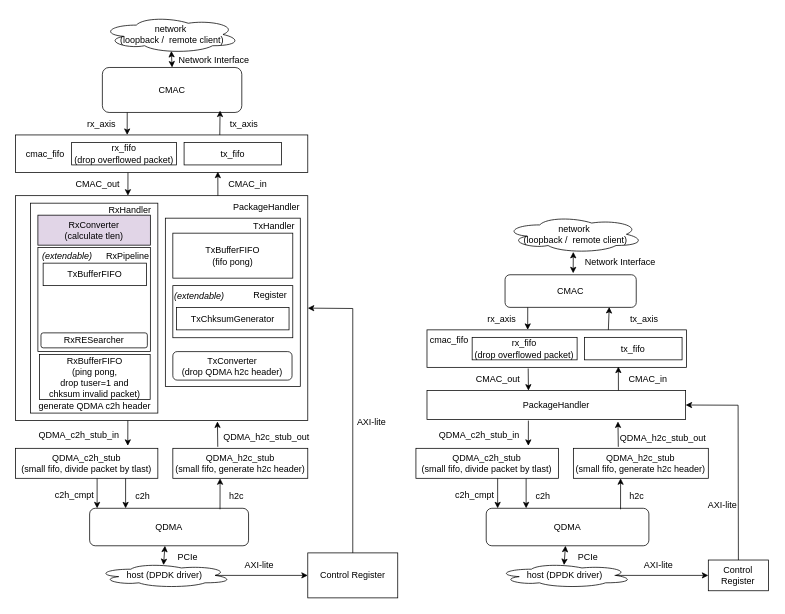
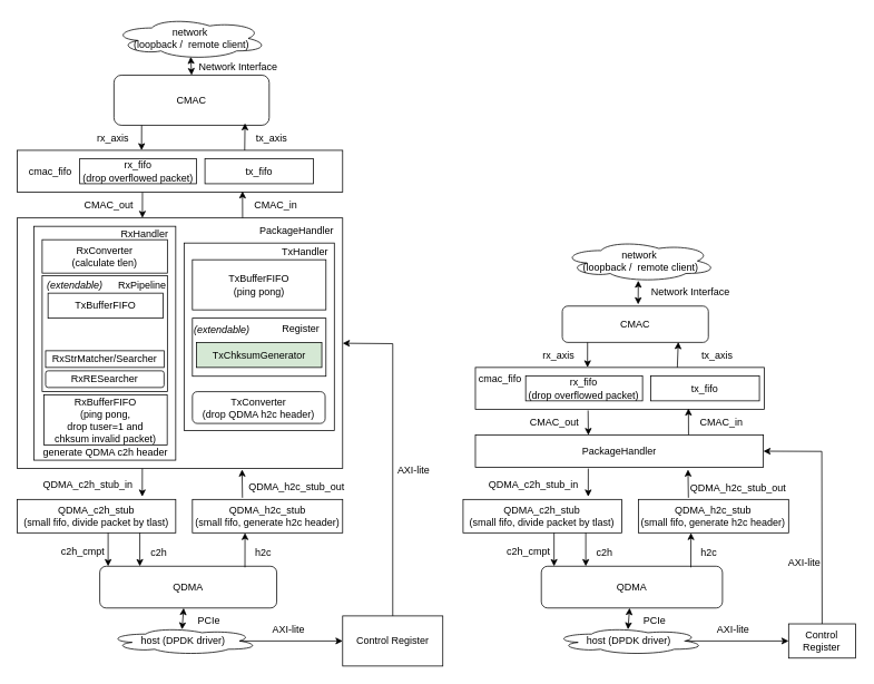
  <mxCell id="0" />
  <mxCell id="1" parent="0" />
  <mxCell id="2" value="" style="rounded=0;whiteSpace=wrap;html=1;" parent="1" vertex="1"><mxGeometry x="20" y="260.5" width="390" height="300" as="geometry" /></mxCell>
  <mxCell id="3" value="CMAC" style="rounded=1;whiteSpace=wrap;html=1;" parent="1" vertex="1"><mxGeometry x="136" y="89.5" width="186" height="60" as="geometry" /></mxCell>
  <mxCell id="4" value="QDMA" style="rounded=1;whiteSpace=wrap;html=1;" parent="1" vertex="1"><mxGeometry x="119" y="677.5" width="212" height="50" as="geometry" /></mxCell>
  <mxCell id="5" value="" style="endArrow=classic;html=1;rounded=0;exitX=0.699;exitY=0.04;exitDx=0;exitDy=0;exitPerimeter=0;" parent="1" source="21" edge="1"><mxGeometry width="50" height="50" relative="1" as="geometry"><mxPoint x="293" y="259.5" as="sourcePoint" /><mxPoint x="293" y="147" as="targetPoint" /><Array as="points" /></mxGeometry></mxCell>
  <mxCell id="6" value="" style="endArrow=classic;html=1;rounded=0;entryX=0.789;entryY=-0.083;entryDx=0;entryDy=0;entryPerimeter=0;" parent="1" target="29" edge="1"><mxGeometry width="50" height="50" relative="1" as="geometry"><mxPoint x="170" y="560.5" as="sourcePoint" /><mxPoint x="168" y="550.5" as="targetPoint" /></mxGeometry></mxCell>
  <mxCell id="7" value="" style="endArrow=classic;html=1;rounded=0;exitX=0.333;exitY=-0.05;exitDx=0;exitDy=0;exitPerimeter=0;entryX=0.691;entryY=1.004;entryDx=0;entryDy=0;entryPerimeter=0;" parent="1" source="30" target="2" edge="1"><mxGeometry width="50" height="50" relative="1" as="geometry"><mxPoint x="293" y="550.5" as="sourcePoint" /><mxPoint x="293" y="510.5" as="targetPoint" /></mxGeometry></mxCell>
  <mxCell id="8" value="CMAC_in" style="text;html=1;strokeColor=none;fillColor=none;align=center;verticalAlign=middle;whiteSpace=wrap;rounded=0;" parent="1" vertex="1"><mxGeometry x="300" y="230.5" width="60" height="30" as="geometry" /></mxCell>
  <mxCell id="9" value="CMAC_out" style="text;html=1;strokeColor=none;fillColor=none;align=center;verticalAlign=middle;whiteSpace=wrap;rounded=0;" parent="1" vertex="1"><mxGeometry x="100" y="230.5" width="60" height="30" as="geometry" /></mxCell>
  <mxCell id="10" value="QDMA_c2h_stub_in" style="text;html=1;strokeColor=none;fillColor=none;align=center;verticalAlign=middle;whiteSpace=wrap;rounded=0;" parent="1" vertex="1"><mxGeometry x="50" y="564.5" width="110" height="30" as="geometry" /></mxCell>
  <mxCell id="11" value="QDMA_h2c_stub_out" style="text;html=1;strokeColor=none;fillColor=none;align=center;verticalAlign=middle;whiteSpace=wrap;rounded=0;" parent="1" vertex="1"><mxGeometry x="295" y="567.5" width="120" height="30" as="geometry" /></mxCell>
  <mxCell id="12" value="" style="endArrow=classic;html=1;rounded=0;exitX=0.385;exitY=1;exitDx=0;exitDy=0;entryX=0.649;entryY=-0.003;entryDx=0;entryDy=0;entryPerimeter=0;exitPerimeter=0;" parent="1" source="21" edge="1"><mxGeometry width="50" height="50" relative="1" as="geometry"><mxPoint x="170" y="211.25" as="sourcePoint" /><mxPoint x="170.08" y="260.5" as="targetPoint" /></mxGeometry></mxCell>
  <mxCell id="13" value="PackageHandler" style="text;html=1;strokeColor=none;fillColor=none;align=center;verticalAlign=middle;whiteSpace=wrap;rounded=0;" parent="1" vertex="1"><mxGeometry x="275" y="260.5" width="160" height="30" as="geometry" /></mxCell>
  <mxCell id="14" value="" style="rounded=0;whiteSpace=wrap;html=1;" parent="1" vertex="1"><mxGeometry x="40" y="270.5" width="170" height="280" as="geometry" /></mxCell>
  <mxCell id="15" value="" style="rounded=0;whiteSpace=wrap;html=1;" parent="1" vertex="1"><mxGeometry x="220" y="290.5" width="180" height="224.5" as="geometry" /></mxCell>
  <mxCell id="16" value="RxHandler" style="text;html=1;strokeColor=none;fillColor=none;align=center;verticalAlign=middle;whiteSpace=wrap;rounded=0;" parent="1" vertex="1"><mxGeometry x="143" y="264.5" width="60" height="30" as="geometry" /></mxCell>
  <mxCell id="17" value="TxHandler" style="text;html=1;strokeColor=none;fillColor=none;align=center;verticalAlign=middle;whiteSpace=wrap;rounded=0;" parent="1" vertex="1"><mxGeometry x="335" y="286.5" width="60" height="30" as="geometry" /></mxCell>
  <mxCell id="18" value="RxBufferFIFO&lt;br&gt;(ping pong,&lt;br&gt;drop tuser=1 and &lt;br&gt;chksum invalid packet)" style="rounded=0;whiteSpace=wrap;html=1;" parent="1" vertex="1"><mxGeometry x="52.25" y="472.5" width="147.5" height="60" as="geometry" /></mxCell>
- <mxCell id="19" value="TxBufferFIFO&lt;br&gt;(fifo pong)" style="rounded=0;whiteSpace=wrap;html=1;" parent="1" vertex="1"><mxGeometry x="230" y="310.5" width="160" height="60" as="geometry" /></mxCell>
+ <mxCell id="19" value="TxBufferFIFO&lt;br&gt;(ping pong)" style="rounded=0;whiteSpace=wrap;html=1;" parent="1" vertex="1"><mxGeometry x="230" y="310.5" width="160" height="60" as="geometry" /></mxCell>
  <mxCell id="20" value="generate QDMA c2h header" style="text;html=1;strokeColor=none;fillColor=none;align=center;verticalAlign=middle;whiteSpace=wrap;rounded=0;" parent="1" vertex="1"><mxGeometry x="49.25" y="530.5" width="153.75" height="20" as="geometry" /></mxCell>
  <mxCell id="21" value="" style="rounded=0;whiteSpace=wrap;html=1;" parent="1" vertex="1"><mxGeometry x="20" y="179.5" width="390" height="50" as="geometry" /></mxCell>
  <mxCell id="22" value="" style="endArrow=classic;html=1;rounded=0;entryX=0.75;entryY=1;entryDx=0;entryDy=0;exitX=0.699;exitY=0.04;exitDx=0;exitDy=0;exitPerimeter=0;" parent="1" edge="1"><mxGeometry width="50" height="50" relative="1" as="geometry"><mxPoint x="290.11" y="260.5" as="sourcePoint" /><mxPoint x="290" y="228.5" as="targetPoint" /><Array as="points" /></mxGeometry></mxCell>
  <mxCell id="23" value="" style="endArrow=classic;html=1;rounded=0;exitX=0.385;exitY=1;exitDx=0;exitDy=0;entryX=0.649;entryY=-0.003;entryDx=0;entryDy=0;entryPerimeter=0;exitPerimeter=0;" parent="1" edge="1"><mxGeometry width="50" height="50" relative="1" as="geometry"><mxPoint x="169.15" y="149.5" as="sourcePoint" /><mxPoint x="169.08" y="179.5" as="targetPoint" /></mxGeometry></mxCell>
  <mxCell id="24" value="rx_axis" style="text;html=1;strokeColor=none;fillColor=none;align=center;verticalAlign=middle;whiteSpace=wrap;rounded=0;" parent="1" vertex="1"><mxGeometry x="105" y="149.5" width="60" height="30" as="geometry" /></mxCell>
  <mxCell id="25" value="tx_axis" style="text;html=1;strokeColor=none;fillColor=none;align=center;verticalAlign=middle;whiteSpace=wrap;rounded=0;" parent="1" vertex="1"><mxGeometry x="295" y="149.5" width="60" height="30" as="geometry" /></mxCell>
  <mxCell id="26" value="tx_fifo" style="rounded=0;whiteSpace=wrap;html=1;" parent="1" vertex="1"><mxGeometry x="245" y="189.5" width="130" height="30" as="geometry" /></mxCell>
  <mxCell id="27" value="rx_fifo&lt;br&gt;(drop overflowed packet)" style="rounded=0;whiteSpace=wrap;html=1;" parent="1" vertex="1"><mxGeometry x="95" y="189.5" width="140" height="30" as="geometry" /></mxCell>
  <mxCell id="28" value="cmac_fifo" style="text;html=1;strokeColor=none;fillColor=none;align=center;verticalAlign=middle;whiteSpace=wrap;rounded=0;" parent="1" vertex="1"><mxGeometry x="30" y="189.5" width="60" height="30" as="geometry" /></mxCell>
  <mxCell id="29" value="QDMA_c2h_stub&lt;br&gt;(small fifo, divide packet by tlast)" style="rounded=0;whiteSpace=wrap;html=1;" parent="1" vertex="1"><mxGeometry x="20" y="597.5" width="190" height="40" as="geometry" /></mxCell>
  <mxCell id="30" value="QDMA_h2c_stub&lt;br&gt;(small fifo, generate h2c header)" style="rounded=0;whiteSpace=wrap;html=1;" parent="1" vertex="1"><mxGeometry x="230" y="597.5" width="180" height="40" as="geometry" /></mxCell>
  <mxCell id="31" value="" style="endArrow=classic;html=1;rounded=0;exitX=0.581;exitY=1;exitDx=0;exitDy=0;exitPerimeter=0;" parent="1" edge="1"><mxGeometry width="50" height="50" relative="1" as="geometry"><mxPoint x="167.005" y="637.5" as="sourcePoint" /><mxPoint x="167" y="677.5" as="targetPoint" /></mxGeometry></mxCell>
  <mxCell id="32" value="" style="endArrow=classic;html=1;rounded=0;exitX=0.274;exitY=0.027;exitDx=0;exitDy=0;exitPerimeter=0;" parent="1" edge="1"><mxGeometry width="50" height="50" relative="1" as="geometry"><mxPoint x="292.94" y="678.85" as="sourcePoint" /><mxPoint x="293" y="637.5" as="targetPoint" /></mxGeometry></mxCell>
  <mxCell id="33" value="" style="endArrow=classic;html=1;rounded=0;exitX=0.581;exitY=1;exitDx=0;exitDy=0;exitPerimeter=0;" parent="1" edge="1"><mxGeometry width="50" height="50" relative="1" as="geometry"><mxPoint x="129.005" y="637.5" as="sourcePoint" /><mxPoint x="129" y="677.5" as="targetPoint" /></mxGeometry></mxCell>
  <mxCell id="34" value="h2c" style="text;html=1;strokeColor=none;fillColor=none;align=center;verticalAlign=middle;whiteSpace=wrap;rounded=0;" parent="1" vertex="1"><mxGeometry x="285" y="645.5" width="60" height="30" as="geometry" /></mxCell>
  <mxCell id="35" value="c2h" style="text;html=1;strokeColor=none;fillColor=none;align=center;verticalAlign=middle;whiteSpace=wrap;rounded=0;" parent="1" vertex="1"><mxGeometry x="160" y="645.5" width="60" height="30" as="geometry" /></mxCell>
  <mxCell id="36" value="c2h_cmpt" style="text;html=1;strokeColor=none;fillColor=none;align=center;verticalAlign=middle;whiteSpace=wrap;rounded=0;" parent="1" vertex="1"><mxGeometry x="69" y="644.5" width="60" height="30" as="geometry" /></mxCell>
  <mxCell id="37" value="" style="endArrow=classic;startArrow=classic;html=1;rounded=0;exitX=0.5;exitY=0;exitDx=0;exitDy=0;entryX=0.475;entryY=0.95;entryDx=0;entryDy=0;entryPerimeter=0;" parent="1" source="3" edge="1"><mxGeometry width="50" height="50" relative="1" as="geometry"><mxPoint x="200" y="89.5" as="sourcePoint" /><mxPoint x="228" y="67.5" as="targetPoint" /></mxGeometry></mxCell>
  <mxCell id="38" value="network&lt;br&gt;&amp;nbsp;(loopback /&amp;nbsp; remote client)" style="ellipse;shape=cloud;whiteSpace=wrap;html=1;" parent="1" vertex="1"><mxGeometry x="135" y="20.5" width="185" height="50" as="geometry" /></mxCell>
  <mxCell id="39" value="host (DPDK driver)" style="ellipse;shape=cloud;whiteSpace=wrap;html=1;" parent="1" vertex="1"><mxGeometry x="129" y="750.5" width="180" height="33" as="geometry" /></mxCell>
  <mxCell id="40" value="" style="endArrow=classic;startArrow=classic;html=1;rounded=0;exitX=0.492;exitY=0.083;exitDx=0;exitDy=0;exitPerimeter=0;" parent="1" source="39" edge="1"><mxGeometry width="50" height="50" relative="1" as="geometry"><mxPoint x="220" y="747.5" as="sourcePoint" /><mxPoint x="219.5" y="727.5" as="targetPoint" /></mxGeometry></mxCell>
  <mxCell id="41" value="" style="rounded=0;whiteSpace=wrap;html=1;" parent="1" vertex="1"><mxGeometry x="50" y="329.5" width="150" height="139" as="geometry" /></mxCell>
- <mxCell id="42" value="RxConverter&lt;br&gt;(calculate tlen)" style="rounded=0;whiteSpace=wrap;html=1;fillColor=#e1d5e7;" parent="1" vertex="1"><mxGeometry x="50" y="286.5" width="150" height="40" as="geometry" /></mxCell>
+ <mxCell id="42" value="RxConverter&lt;br&gt;(calculate tlen)" style="rounded=0;whiteSpace=wrap;html=1;" parent="1" vertex="1"><mxGeometry x="50" y="286.5" width="150" height="40" as="geometry" /></mxCell>
  <mxCell id="43" value="" style="rounded=0;whiteSpace=wrap;html=1;" parent="1" vertex="1"><mxGeometry x="230" y="380.5" width="160" height="69.5" as="geometry" /></mxCell>
  <mxCell id="44" value="RxPipeline" style="text;html=1;strokeColor=none;fillColor=none;align=center;verticalAlign=middle;whiteSpace=wrap;rounded=0;" parent="1" vertex="1"><mxGeometry x="140" y="326.5" width="60" height="30" as="geometry" /></mxCell>
  <mxCell id="45" value="Register" style="text;html=1;strokeColor=none;fillColor=none;align=center;verticalAlign=middle;whiteSpace=wrap;rounded=0;" parent="1" vertex="1"><mxGeometry x="330" y="378" width="60" height="30" as="geometry" /></mxCell>
- <mxCell id="46" value="TxChksumGenerator" style="rounded=0;whiteSpace=wrap;html=1;" parent="1" vertex="1"><mxGeometry x="235" y="409.5" width="150" height="30" as="geometry" /></mxCell>
+ <mxCell id="46" value="TxChksumGenerator" style="rounded=0;whiteSpace=wrap;html=1;fillColor=#d5e8d4;" parent="1" vertex="1"><mxGeometry x="235" y="409.5" width="150" height="30" as="geometry" /></mxCell>
  <mxCell id="47" value="TxBufferFIFO" style="rounded=0;whiteSpace=wrap;html=1;" parent="1" vertex="1"><mxGeometry x="57" y="350.5" width="138" height="30" as="geometry" /></mxCell>
+ <mxCell id="48" value="RxStrMatcher/Searcher" style="rounded=0;whiteSpace=wrap;html=1;" parent="1" vertex="1"><mxGeometry x="54.12" y="419.5" width="141.88" height="20" as="geometry" /></mxCell>
  <mxCell id="49" value="PCIe" style="text;html=1;strokeColor=none;fillColor=none;align=center;verticalAlign=middle;whiteSpace=wrap;rounded=0;" parent="1" vertex="1"><mxGeometry x="220" y="727.5" width="60" height="30" as="geometry" /></mxCell>
  <mxCell id="50" value="Network Interface" style="text;html=1;strokeColor=none;fillColor=none;align=center;verticalAlign=middle;whiteSpace=wrap;rounded=0;" parent="1" vertex="1"><mxGeometry x="235" y="70.5" width="100" height="19" as="geometry" /></mxCell>
  <mxCell id="51" value="&lt;i&gt;(extendable)&lt;/i&gt;" style="text;whiteSpace=wrap;html=1;" parent="1" vertex="1"><mxGeometry x="54" y="326.5" width="90" height="40" as="geometry" /></mxCell>
  <mxCell id="52" value="&lt;i&gt;(extendable)&lt;/i&gt;" style="text;whiteSpace=wrap;html=1;" parent="1" vertex="1"><mxGeometry x="230" y="380.5" width="90" height="40" as="geometry" /></mxCell>
  <mxCell id="53" value="RxRESearcher" style="whiteSpace=wrap;html=1;rounded=1;" parent="1" vertex="1"><mxGeometry x="54.12" y="443.5" width="141.88" height="20" as="geometry" /></mxCell>
  <mxCell id="54" value="CMAC" style="rounded=1;whiteSpace=wrap;html=1;" parent="1" vertex="1"><mxGeometry x="673.13" y="366" width="175" height="43.5" as="geometry" /></mxCell>
  <mxCell id="55" value="QDMA" style="rounded=1;whiteSpace=wrap;html=1;" parent="1" vertex="1"><mxGeometry x="648" y="677.5" width="217" height="50" as="geometry" /></mxCell>
  <mxCell id="56" value="" style="endArrow=classic;html=1;rounded=0;entryX=0.794;entryY=0.989;entryDx=0;entryDy=0;exitX=0.699;exitY=0.04;exitDx=0;exitDy=0;exitPerimeter=0;entryPerimeter=0;" parent="1" source="63" target="54" edge="1"><mxGeometry width="50" height="50" relative="1" as="geometry"><mxPoint x="827.25" y="519.5" as="sourcePoint" /><mxPoint x="514.25" y="499.5" as="targetPoint" /><Array as="points" /></mxGeometry></mxCell>
  <mxCell id="57" value="" style="endArrow=classic;html=1;rounded=0;entryX=0.789;entryY=-0.083;entryDx=0;entryDy=0;entryPerimeter=0;" parent="1" target="71" edge="1"><mxGeometry width="50" height="50" relative="1" as="geometry"><mxPoint x="704.25" y="560.5" as="sourcePoint" /><mxPoint x="702.25" y="550.5" as="targetPoint" /></mxGeometry></mxCell>
  <mxCell id="58" value="" style="endArrow=classic;html=1;rounded=0;exitX=0.333;exitY=-0.05;exitDx=0;exitDy=0;exitPerimeter=0;entryX=0.691;entryY=1.004;entryDx=0;entryDy=0;entryPerimeter=0;" parent="1" source="72" edge="1"><mxGeometry width="50" height="50" relative="1" as="geometry"><mxPoint x="827.25" y="550.5" as="sourcePoint" /><mxPoint x="823.74" y="561.7" as="targetPoint" /></mxGeometry></mxCell>
  <mxCell id="59" value="CMAC_in" style="text;html=1;strokeColor=none;fillColor=none;align=center;verticalAlign=middle;whiteSpace=wrap;rounded=0;" parent="1" vertex="1"><mxGeometry x="834.25" y="490.5" width="60" height="30" as="geometry" /></mxCell>
  <mxCell id="60" value="CMAC_out" style="text;html=1;strokeColor=none;fillColor=none;align=center;verticalAlign=middle;whiteSpace=wrap;rounded=0;" parent="1" vertex="1"><mxGeometry x="634.25" y="490.5" width="60" height="30" as="geometry" /></mxCell>
  <mxCell id="61" value="QDMA_c2h_stub_in" style="text;html=1;strokeColor=none;fillColor=none;align=center;verticalAlign=middle;whiteSpace=wrap;rounded=0;" parent="1" vertex="1"><mxGeometry x="584.25" y="564.5" width="110" height="30" as="geometry" /></mxCell>
  <mxCell id="62" value="" style="endArrow=classic;html=1;rounded=0;entryX=0.649;entryY=-0.003;entryDx=0;entryDy=0;entryPerimeter=0;" parent="1" edge="1"><mxGeometry width="50" height="50" relative="1" as="geometry"><mxPoint x="704" y="491" as="sourcePoint" /><mxPoint x="704.33" y="520.5" as="targetPoint" /></mxGeometry></mxCell>
  <mxCell id="63" value="" style="rounded=0;whiteSpace=wrap;html=1;" parent="1" vertex="1"><mxGeometry x="569" y="439.5" width="346" height="50" as="geometry" /></mxCell>
  <mxCell id="64" value="" style="endArrow=classic;html=1;rounded=0;entryX=0.75;entryY=1;entryDx=0;entryDy=0;exitX=0.699;exitY=0.04;exitDx=0;exitDy=0;exitPerimeter=0;" parent="1" edge="1"><mxGeometry width="50" height="50" relative="1" as="geometry"><mxPoint x="824.36" y="520.5" as="sourcePoint" /><mxPoint x="824.25" y="488.5" as="targetPoint" /><Array as="points" /></mxGeometry></mxCell>
  <mxCell id="65" value="" style="endArrow=classic;html=1;rounded=0;exitX=0.385;exitY=1;exitDx=0;exitDy=0;entryX=0.649;entryY=-0.003;entryDx=0;entryDy=0;entryPerimeter=0;exitPerimeter=0;" parent="1" edge="1"><mxGeometry width="50" height="50" relative="1" as="geometry"><mxPoint x="703.4" y="409.5" as="sourcePoint" /><mxPoint x="703.33" y="439.5" as="targetPoint" /></mxGeometry></mxCell>
  <mxCell id="66" value="rx_axis" style="text;html=1;strokeColor=none;fillColor=none;align=center;verticalAlign=middle;whiteSpace=wrap;rounded=0;" parent="1" vertex="1"><mxGeometry x="639.25" y="409.5" width="60" height="30" as="geometry" /></mxCell>
  <mxCell id="67" value="tx_axis" style="text;html=1;strokeColor=none;fillColor=none;align=center;verticalAlign=middle;whiteSpace=wrap;rounded=0;" parent="1" vertex="1"><mxGeometry x="829.25" y="409.5" width="60" height="30" as="geometry" /></mxCell>
  <mxCell id="68" value="tx_fifo" style="rounded=0;whiteSpace=wrap;html=1;" parent="1" vertex="1"><mxGeometry x="779.25" y="449.5" width="130" height="30" as="geometry" /></mxCell>
  <mxCell id="69" value="rx_fifo&lt;br&gt;(drop overflowed packet)" style="rounded=0;whiteSpace=wrap;html=1;" parent="1" vertex="1"><mxGeometry x="629.25" y="449.5" width="140" height="30" as="geometry" /></mxCell>
  <mxCell id="70" value="cmac_fifo" style="text;html=1;strokeColor=none;fillColor=none;align=center;verticalAlign=middle;whiteSpace=wrap;rounded=0;" parent="1" vertex="1"><mxGeometry x="569.25" y="437.5" width="60" height="30" as="geometry" /></mxCell>
  <mxCell id="71" value="QDMA_c2h_stub&lt;br&gt;(small fifo, divide packet by tlast)" style="rounded=0;whiteSpace=wrap;html=1;" parent="1" vertex="1"><mxGeometry x="554.25" y="597.5" width="190" height="40" as="geometry" /></mxCell>
  <mxCell id="72" value="QDMA_h2c_stub&lt;br&gt;(small fifo, generate h2c header)" style="rounded=0;whiteSpace=wrap;html=1;" parent="1" vertex="1"><mxGeometry x="764.25" y="597.5" width="180" height="40" as="geometry" /></mxCell>
  <mxCell id="73" value="" style="endArrow=classic;html=1;rounded=0;exitX=0.581;exitY=1;exitDx=0;exitDy=0;exitPerimeter=0;" parent="1" edge="1"><mxGeometry width="50" height="50" relative="1" as="geometry"><mxPoint x="701.255" y="637.5" as="sourcePoint" /><mxPoint x="701.25" y="677.5" as="targetPoint" /></mxGeometry></mxCell>
  <mxCell id="74" value="" style="endArrow=classic;html=1;rounded=0;exitX=0.274;exitY=0.027;exitDx=0;exitDy=0;exitPerimeter=0;" parent="1" edge="1"><mxGeometry width="50" height="50" relative="1" as="geometry"><mxPoint x="827.19" y="678.85" as="sourcePoint" /><mxPoint x="827.25" y="637.5" as="targetPoint" /></mxGeometry></mxCell>
  <mxCell id="75" value="" style="endArrow=classic;html=1;rounded=0;exitX=0.581;exitY=1;exitDx=0;exitDy=0;exitPerimeter=0;" parent="1" edge="1"><mxGeometry width="50" height="50" relative="1" as="geometry"><mxPoint x="663.255" y="637.5" as="sourcePoint" /><mxPoint x="663.25" y="677.5" as="targetPoint" /></mxGeometry></mxCell>
  <mxCell id="76" value="h2c" style="text;html=1;strokeColor=none;fillColor=none;align=center;verticalAlign=middle;whiteSpace=wrap;rounded=0;" parent="1" vertex="1"><mxGeometry x="819.25" y="645.5" width="60" height="30" as="geometry" /></mxCell>
  <mxCell id="77" value="c2h" style="text;html=1;strokeColor=none;fillColor=none;align=center;verticalAlign=middle;whiteSpace=wrap;rounded=0;" parent="1" vertex="1"><mxGeometry x="694.25" y="645.5" width="60" height="30" as="geometry" /></mxCell>
  <mxCell id="78" value="c2h_cmpt" style="text;html=1;strokeColor=none;fillColor=none;align=center;verticalAlign=middle;whiteSpace=wrap;rounded=0;" parent="1" vertex="1"><mxGeometry x="603.25" y="644.5" width="60" height="30" as="geometry" /></mxCell>
  <mxCell id="79" value="" style="endArrow=classic;startArrow=classic;html=1;rounded=0;entryX=0.492;entryY=0.97;entryDx=0;entryDy=0;entryPerimeter=0;" parent="1" edge="1" target="80"><mxGeometry width="50" height="50" relative="1" as="geometry"><mxPoint x="764" y="364" as="sourcePoint" /><mxPoint x="762.25" y="327.5" as="targetPoint" /></mxGeometry></mxCell>
  <mxCell id="80" value="network&lt;br&gt;&amp;nbsp;(loopback /&amp;nbsp; remote client)" style="ellipse;shape=cloud;whiteSpace=wrap;html=1;" parent="1" vertex="1"><mxGeometry x="673.13" y="287" width="185" height="50" as="geometry" /></mxCell>
  <mxCell id="81" value="host (DPDK driver)" style="ellipse;shape=cloud;whiteSpace=wrap;html=1;" parent="1" vertex="1"><mxGeometry x="663.25" y="750.5" width="180" height="33" as="geometry" /></mxCell>
  <mxCell id="82" value="" style="endArrow=classic;startArrow=classic;html=1;rounded=0;exitX=0.492;exitY=0.083;exitDx=0;exitDy=0;exitPerimeter=0;" parent="1" source="81" edge="1"><mxGeometry width="50" height="50" relative="1" as="geometry"><mxPoint x="754.25" y="747.5" as="sourcePoint" /><mxPoint x="753.75" y="727.5" as="targetPoint" /></mxGeometry></mxCell>
  <mxCell id="83" value="PCIe" style="text;html=1;strokeColor=none;fillColor=none;align=center;verticalAlign=middle;whiteSpace=wrap;rounded=0;" parent="1" vertex="1"><mxGeometry x="754.25" y="727.5" width="60" height="30" as="geometry" /></mxCell>
  <mxCell id="84" value="Network Interface" style="text;html=1;strokeColor=none;fillColor=none;align=center;verticalAlign=middle;whiteSpace=wrap;rounded=0;" parent="1" vertex="1"><mxGeometry x="777" y="340.5" width="100" height="19" as="geometry" /></mxCell>
  <mxCell id="85" value="QDMA_h2c_stub_out" style="text;html=1;strokeColor=none;fillColor=none;align=center;verticalAlign=middle;whiteSpace=wrap;rounded=0;" parent="1" vertex="1"><mxGeometry x="824.25" y="568.5" width="120" height="30" as="geometry" /></mxCell>
  <mxCell id="86" value="PackageHandler" style="rounded=0;whiteSpace=wrap;html=1;" parent="1" vertex="1"><mxGeometry x="569" y="520.5" width="345" height="38.5" as="geometry" /></mxCell>
  <mxCell id="87" value="Control Register" style="rounded=0;whiteSpace=wrap;html=1;" parent="1" vertex="1"><mxGeometry x="410" y="737" width="120" height="60" as="geometry" /></mxCell>
  <mxCell id="88" value="" style="endArrow=classic;html=1;rounded=0;exitX=0.875;exitY=0.5;exitDx=0;exitDy=0;exitPerimeter=0;entryX=0;entryY=0.5;entryDx=0;entryDy=0;" parent="1" source="39" target="87" edge="1"><mxGeometry width="50" height="50" relative="1" as="geometry"><mxPoint x="450" y="495" as="sourcePoint" /><mxPoint x="500" y="445" as="targetPoint" /></mxGeometry></mxCell>
  <mxCell id="89" value="" style="endArrow=classic;html=1;rounded=0;exitX=0.5;exitY=0;exitDx=0;exitDy=0;entryX=1;entryY=0.5;entryDx=0;entryDy=0;" parent="1" source="87" target="2" edge="1"><mxGeometry width="50" height="50" relative="1" as="geometry"><mxPoint x="450" y="495" as="sourcePoint" /><mxPoint x="470" y="455" as="targetPoint" /><Array as="points"><mxPoint x="470" y="411" /></Array></mxGeometry></mxCell>
  <mxCell id="90" value="AXI-lite" style="text;strokeColor=none;fillColor=none;align=left;verticalAlign=middle;spacingLeft=4;spacingRight=4;overflow=hidden;points=[[0,0.5],[1,0.5]];portConstraint=eastwest;rotatable=0;" parent="1" vertex="1"><mxGeometry x="320" y="737" width="80" height="30" as="geometry" /></mxCell>
  <mxCell id="91" value="AXI-lite" style="text;strokeColor=none;fillColor=none;align=left;verticalAlign=middle;spacingLeft=4;spacingRight=4;overflow=hidden;points=[[0,0.5],[1,0.5]];portConstraint=eastwest;rotatable=0;" parent="1" vertex="1"><mxGeometry x="470" y="546.5" width="80" height="30" as="geometry" /></mxCell>
  <mxCell id="92" value="Control Register" style="rounded=0;whiteSpace=wrap;html=1;" vertex="1" parent="1"><mxGeometry x="944.25" y="746.5" width="80.25" height="41" as="geometry" /></mxCell>
  <mxCell id="93" value="" style="endArrow=classic;html=1;rounded=0;exitX=0.875;exitY=0.5;exitDx=0;exitDy=0;exitPerimeter=0;entryX=0;entryY=0.5;entryDx=0;entryDy=0;" edge="1" parent="1" target="92"><mxGeometry width="50" height="50" relative="1" as="geometry"><mxPoint x="819.25" y="767" as="sourcePoint" /><mxPoint x="1032.75" y="445" as="targetPoint" /></mxGeometry></mxCell>
  <mxCell id="94" value="" style="endArrow=classic;html=1;rounded=0;exitX=0.5;exitY=0;exitDx=0;exitDy=0;entryX=1;entryY=0.5;entryDx=0;entryDy=0;" edge="1" parent="1" source="92" target="86"><mxGeometry width="50" height="50" relative="1" as="geometry"><mxPoint x="982.75" y="495" as="sourcePoint" /><mxPoint x="942.75" y="410.5" as="targetPoint" /><Array as="points"><mxPoint x="984" y="540" /></Array></mxGeometry></mxCell>
  <mxCell id="95" value="AXI-lite" style="text;strokeColor=none;fillColor=none;align=left;verticalAlign=middle;spacingLeft=4;spacingRight=4;overflow=hidden;points=[[0,0.5],[1,0.5]];portConstraint=eastwest;rotatable=0;" vertex="1" parent="1"><mxGeometry x="852.75" y="737" width="80" height="30" as="geometry" /></mxCell>
  <mxCell id="96" value="AXI-lite" style="text;strokeColor=none;fillColor=none;align=left;verticalAlign=middle;spacingLeft=4;spacingRight=4;overflow=hidden;points=[[0,0.5],[1,0.5]];portConstraint=eastwest;rotatable=0;" vertex="1" parent="1"><mxGeometry x="938" y="657" width="80" height="30" as="geometry" /></mxCell>
  <mxCell id="97" value="TxConverter&lt;br&gt;(drop QDMA h2c header)" style="whiteSpace=wrap;html=1;rounded=1;" vertex="1" parent="1"><mxGeometry x="230" y="468.5" width="159" height="38" as="geometry" /></mxCell>
